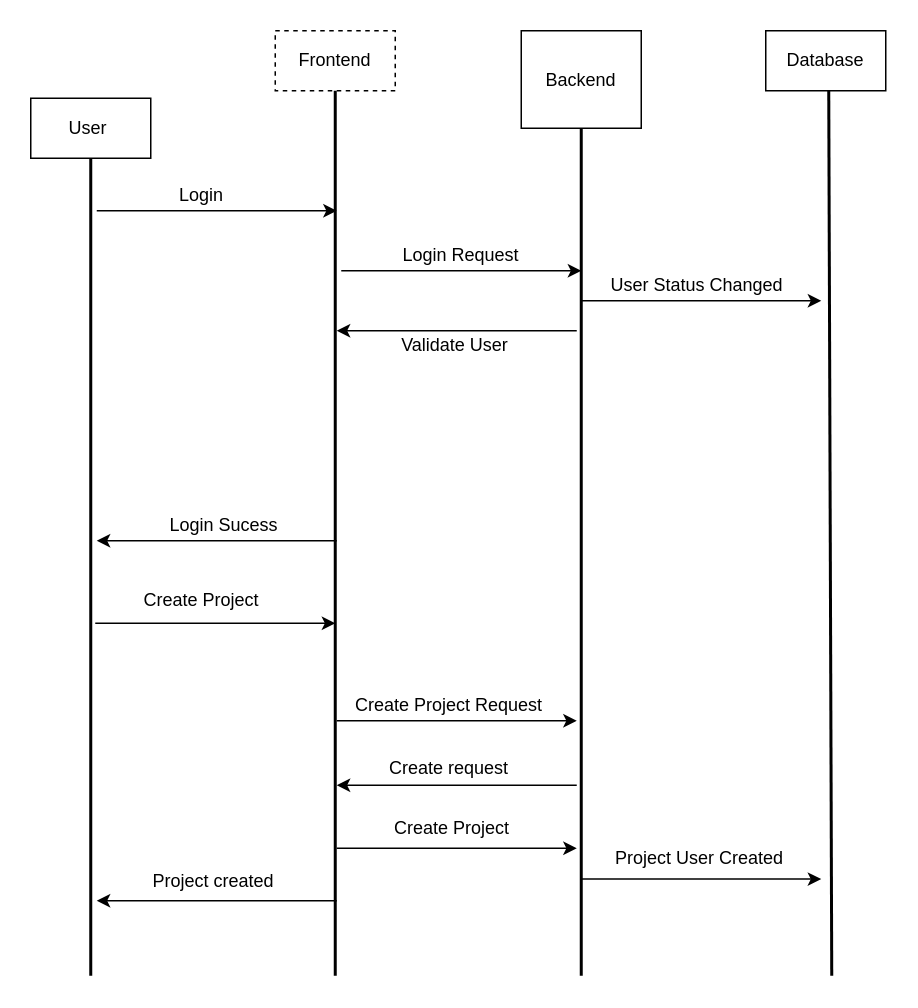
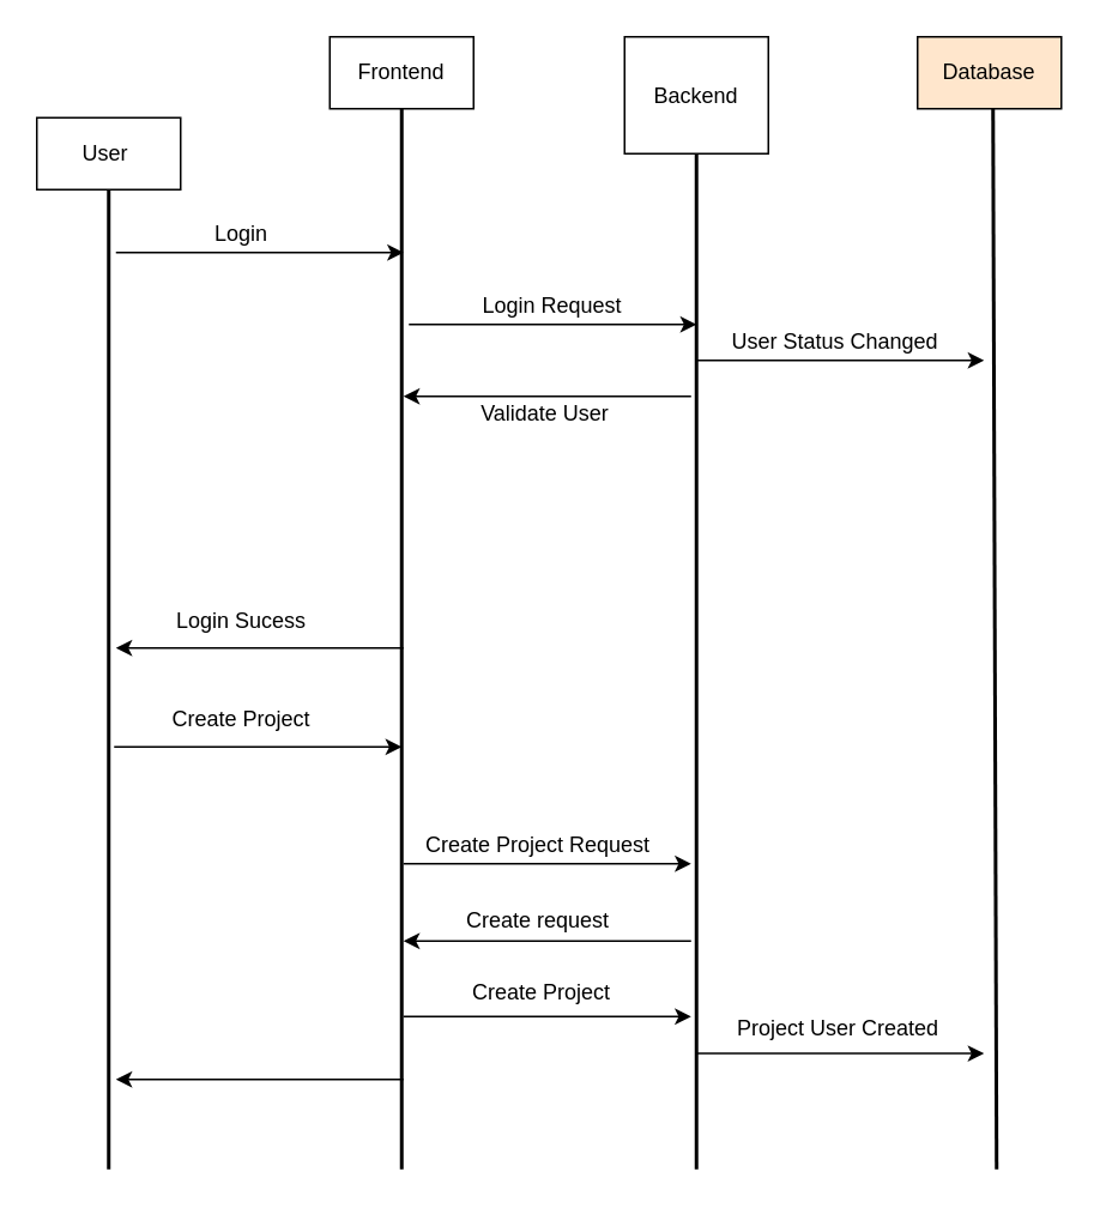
  <mxCell id="0" />
  <mxCell id="1" parent="0" />
  <mxCell id="2" value="User&amp;nbsp;" style="rounded=0;whiteSpace=wrap;html=1;" vertex="1" parent="1"><mxGeometry x="20" y="65" width="80" height="40" as="geometry" /></mxCell>
  <mxCell id="3" value="Backend" style="rounded=0;whiteSpace=wrap;html=1;" vertex="1" parent="1"><mxGeometry x="347" y="20" width="80" height="65" as="geometry" /></mxCell>
- <mxCell id="4" value="Frontend" style="rounded=0;whiteSpace=wrap;html=1;dashed=1;" vertex="1" parent="1"><mxGeometry x="183" y="20" width="80" height="40" as="geometry" /></mxCell>
- <mxCell id="5" value="Database" style="rounded=0;whiteSpace=wrap;html=1;" vertex="1" parent="1"><mxGeometry x="510" y="20" width="80" height="40" as="geometry" /></mxCell>
+ <mxCell id="4" value="Frontend" style="rounded=0;whiteSpace=wrap;html=1;" vertex="1" parent="1"><mxGeometry x="183" y="20" width="80" height="40" as="geometry" /></mxCell>
+ <mxCell id="5" value="Database" style="rounded=0;whiteSpace=wrap;html=1;fillColor=#ffe6cc;" vertex="1" parent="1"><mxGeometry x="510" y="20" width="80" height="40" as="geometry" /></mxCell>
  <mxCell id="6" value="" style="endArrow=none;html=1;rounded=0;entryX=0.5;entryY=1;entryDx=0;entryDy=0;strokeWidth=2;" edge="1" parent="1" target="2"><mxGeometry width="50" height="50" relative="1" as="geometry"><mxPoint x="60" y="650" as="sourcePoint" /><mxPoint x="324" y="260" as="targetPoint" /></mxGeometry></mxCell>
  <mxCell id="7" value="" style="endArrow=none;html=1;rounded=0;entryX=0.5;entryY=1;entryDx=0;entryDy=0;strokeWidth=2;" edge="1" parent="1" target="4"><mxGeometry width="50" height="50" relative="1" as="geometry"><mxPoint x="223" y="650" as="sourcePoint" /><mxPoint x="222.37" y="130" as="targetPoint" /></mxGeometry></mxCell>
  <mxCell id="8" value="" style="endArrow=none;html=1;rounded=0;entryX=0.5;entryY=1;entryDx=0;entryDy=0;strokeWidth=2;" edge="1" parent="1" target="3"><mxGeometry width="50" height="50" relative="1" as="geometry"><mxPoint x="387" y="650" as="sourcePoint" /><mxPoint x="387" y="20" as="targetPoint" /></mxGeometry></mxCell>
  <mxCell id="9" value="" style="endArrow=none;html=1;rounded=0;strokeWidth=2;" edge="1" parent="1"><mxGeometry width="50" height="50" relative="1" as="geometry"><mxPoint x="554" y="650" as="sourcePoint" /><mxPoint x="552" y="60" as="targetPoint" /></mxGeometry></mxCell>
  <mxCell id="10" value="" style="endArrow=classic;html=1;rounded=0;" edge="1" parent="1"><mxGeometry width="50" height="50" relative="1" as="geometry"><mxPoint x="64" y="140" as="sourcePoint" /><mxPoint x="224" y="140" as="targetPoint" /></mxGeometry></mxCell>
  <mxCell id="11" value="" style="endArrow=classic;html=1;rounded=0;" edge="1" parent="1"><mxGeometry width="50" height="50" relative="1" as="geometry"><mxPoint x="384" y="220" as="sourcePoint" /><mxPoint x="224" y="220" as="targetPoint" /></mxGeometry></mxCell>
  <mxCell id="12" value="" style="endArrow=classic;html=1;rounded=0;" edge="1" parent="1"><mxGeometry width="50" height="50" relative="1" as="geometry"><mxPoint x="224" y="360" as="sourcePoint" /><mxPoint x="64" y="360" as="targetPoint" /></mxGeometry></mxCell>
  <mxCell id="13" value="" style="endArrow=classic;html=1;rounded=0;" edge="1" parent="1"><mxGeometry width="50" height="50" relative="1" as="geometry"><mxPoint x="63" y="415" as="sourcePoint" /><mxPoint x="223" y="415" as="targetPoint" /></mxGeometry></mxCell>
  <mxCell id="14" value="" style="endArrow=classic;html=1;rounded=0;" edge="1" parent="1"><mxGeometry width="50" height="50" relative="1" as="geometry"><mxPoint x="224" y="480" as="sourcePoint" /><mxPoint x="384" y="480" as="targetPoint" /></mxGeometry></mxCell>
  <mxCell id="15" value="" style="endArrow=classic;html=1;rounded=0;" edge="1" parent="1"><mxGeometry width="50" height="50" relative="1" as="geometry"><mxPoint x="384" y="523" as="sourcePoint" /><mxPoint x="224" y="523" as="targetPoint" /></mxGeometry></mxCell>
  <mxCell id="16" value="" style="endArrow=classic;html=1;rounded=0;" edge="1" parent="1"><mxGeometry width="50" height="50" relative="1" as="geometry"><mxPoint x="224" y="600" as="sourcePoint" /><mxPoint x="64" y="600" as="targetPoint" /></mxGeometry></mxCell>
  <mxCell id="17" value="" style="endArrow=classic;html=1;rounded=0;" edge="1" parent="1"><mxGeometry width="50" height="50" relative="1" as="geometry"><mxPoint x="224" y="565" as="sourcePoint" /><mxPoint x="384" y="565" as="targetPoint" /></mxGeometry></mxCell>
  <mxCell id="18" value="Login" style="text;html=1;strokeColor=none;fillColor=none;align=center;verticalAlign=middle;whiteSpace=wrap;rounded=0;" vertex="1" parent="1"><mxGeometry x="114" y="120" width="40" height="20" as="geometry" /></mxCell>
  <mxCell id="19" value="Login Request" style="text;html=1;strokeColor=none;fillColor=none;align=center;verticalAlign=middle;whiteSpace=wrap;rounded=0;" vertex="1" parent="1"><mxGeometry x="267" y="160" width="80" height="20" as="geometry" /></mxCell>
  <mxCell id="20" value="" style="endArrow=classic;html=1;rounded=0;" edge="1" parent="1"><mxGeometry width="50" height="50" relative="1" as="geometry"><mxPoint x="227" y="180" as="sourcePoint" /><mxPoint x="387" y="180" as="targetPoint" /></mxGeometry></mxCell>
  <mxCell id="21" value="Validate User" style="text;html=1;strokeColor=none;fillColor=none;align=center;verticalAlign=middle;whiteSpace=wrap;rounded=0;" vertex="1" parent="1"><mxGeometry x="263" y="220" width="80" height="20" as="geometry" /></mxCell>
- <mxCell id="22" value="Login Sucess" style="text;html=1;strokeColor=none;fillColor=none;align=center;verticalAlign=middle;whiteSpace=wrap;rounded=0;" vertex="1" parent="1"><mxGeometry x="109" y="340" width="80" height="20" as="geometry" /></mxCell>
+ <mxCell id="22" value="Login Sucess" style="text;html=1;strokeColor=none;fillColor=none;align=center;verticalAlign=middle;whiteSpace=wrap;rounded=0;" vertex="1" parent="1"><mxGeometry x="94" y="335" width="80" height="20" as="geometry" /></mxCell>
  <mxCell id="23" value="Create Project" style="text;html=1;strokeColor=none;fillColor=none;align=center;verticalAlign=middle;whiteSpace=wrap;rounded=0;" vertex="1" parent="1"><mxGeometry x="94" y="390" width="80" height="20" as="geometry" /></mxCell>
  <mxCell id="24" value="Create Project Request" style="text;html=1;strokeColor=none;fillColor=none;align=center;verticalAlign=middle;whiteSpace=wrap;rounded=0;" vertex="1" parent="1"><mxGeometry x="234" y="460" width="130" height="20" as="geometry" /></mxCell>
  <mxCell id="25" value="Create request" style="text;html=1;strokeColor=none;fillColor=none;align=center;verticalAlign=middle;whiteSpace=wrap;rounded=0;" vertex="1" parent="1"><mxGeometry x="234" y="502" width="130" height="20" as="geometry" /></mxCell>
  <mxCell id="26" value="Create Project" style="text;html=1;strokeColor=none;fillColor=none;align=center;verticalAlign=middle;whiteSpace=wrap;rounded=0;" vertex="1" parent="1"><mxGeometry x="236" y="542" width="130" height="20" as="geometry" /></mxCell>
- <mxCell id="27" value="Project created" style="text;html=1;strokeColor=none;fillColor=none;align=center;verticalAlign=middle;whiteSpace=wrap;rounded=0;" vertex="1" parent="1"><mxGeometry x="77" y="577" width="130" height="20" as="geometry" /></mxCell>
  <mxCell id="28" value="" style="endArrow=classic;html=1;rounded=0;" edge="1" parent="1"><mxGeometry width="50" height="50" relative="1" as="geometry"><mxPoint x="387" y="200" as="sourcePoint" /><mxPoint x="547" y="200" as="targetPoint" /></mxGeometry></mxCell>
  <mxCell id="29" value="User Status Changed&amp;nbsp;" style="text;html=1;strokeColor=none;fillColor=none;align=center;verticalAlign=middle;whiteSpace=wrap;rounded=0;" vertex="1" parent="1"><mxGeometry x="404" y="180" width="124" height="20" as="geometry" /></mxCell>
  <mxCell id="30" value="" style="endArrow=classic;html=1;rounded=0;" edge="1" parent="1"><mxGeometry width="50" height="50" relative="1" as="geometry"><mxPoint x="387" y="585.58" as="sourcePoint" /><mxPoint x="547" y="585.58" as="targetPoint" /></mxGeometry></mxCell>
  <mxCell id="31" value="Project User Created" style="text;html=1;strokeColor=none;fillColor=none;align=center;verticalAlign=middle;whiteSpace=wrap;rounded=0;" vertex="1" parent="1"><mxGeometry x="404" y="562" width="124" height="20" as="geometry" /></mxCell>
